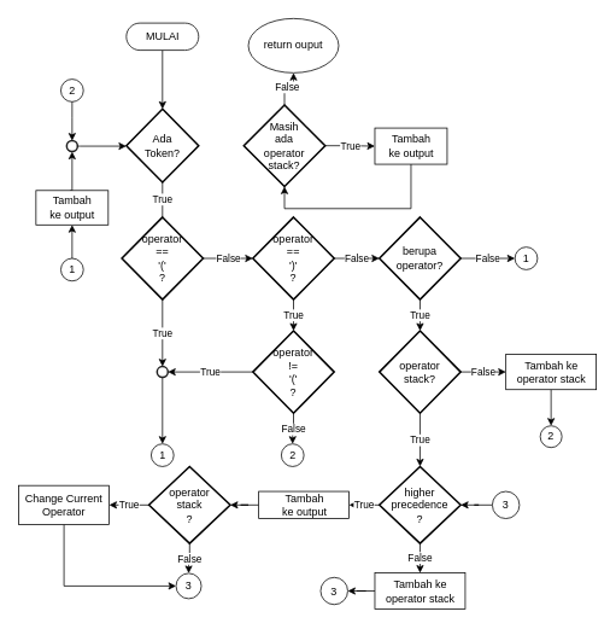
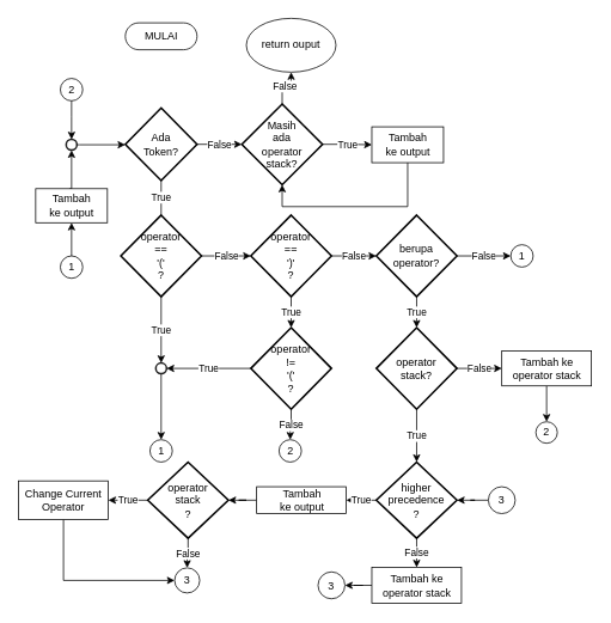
  <mxCell id="0" />
  <mxCell id="1" parent="0" />
- <mxCell id="2" style="edgeStyle=orthogonalEdgeStyle;rounded=0;orthogonalLoop=1;jettySize=auto;html=1;" parent="1" source="3" target="6" edge="1"><mxGeometry relative="1" as="geometry" /></mxCell>
  <mxCell id="3" value="MULAI" style="html=1;dashed=0;whitespace=wrap;shape=mxgraph.dfd.start" parent="1" vertex="1"><mxGeometry x="139" y="25" width="80" height="30" as="geometry" /></mxCell>
+ <mxCell id="4" value="False" style="edgeStyle=orthogonalEdgeStyle;rounded=0;orthogonalLoop=1;jettySize=auto;html=1;entryX=0;entryY=0.5;entryDx=0;entryDy=0;entryPerimeter=0;" parent="1" source="6" target="26" edge="1"><mxGeometry relative="1" as="geometry" /></mxCell>
  <mxCell id="5" value="True" style="edgeStyle=orthogonalEdgeStyle;rounded=0;orthogonalLoop=1;jettySize=auto;html=1;endArrow=none;" parent="1" source="6" target="9" edge="1"><mxGeometry relative="1" as="geometry" /></mxCell>
  <mxCell id="6" value="Ada&lt;br&gt;Token?" style="strokeWidth=2;html=1;shape=mxgraph.flowchart.decision;whiteSpace=wrap;" parent="1" vertex="1"><mxGeometry x="139" y="120" width="80" height="81" as="geometry" /></mxCell>
  <mxCell id="7" value="False" style="edgeStyle=orthogonalEdgeStyle;rounded=0;orthogonalLoop=1;jettySize=auto;html=1;" parent="1" source="9" target="12" edge="1"><mxGeometry relative="1" as="geometry" /></mxCell>
  <mxCell id="8" value="True" style="edgeStyle=orthogonalEdgeStyle;rounded=0;orthogonalLoop=1;jettySize=auto;html=1;entryX=0.5;entryY=0;entryDx=0;entryDy=0;entryPerimeter=0;" parent="1" source="9" target="56" edge="1"><mxGeometry relative="1" as="geometry"><mxPoint x="179" y="400" as="targetPoint" /></mxGeometry></mxCell>
  <mxCell id="9" value="operator&lt;br&gt;==&lt;br&gt;'('&lt;br&gt;?" style="strokeWidth=2;html=1;shape=mxgraph.flowchart.decision;whiteSpace=wrap;" parent="1" vertex="1"><mxGeometry x="134" y="239.5" width="90" height="91" as="geometry" /></mxCell>
  <mxCell id="10" value="False" style="edgeStyle=orthogonalEdgeStyle;rounded=0;orthogonalLoop=1;jettySize=auto;html=1;" parent="1" source="12" target="17" edge="1"><mxGeometry relative="1" as="geometry" /></mxCell>
  <mxCell id="11" value="True" style="edgeStyle=orthogonalEdgeStyle;rounded=0;orthogonalLoop=1;jettySize=auto;html=1;" parent="1" source="12" target="14" edge="1"><mxGeometry relative="1" as="geometry" /></mxCell>
  <mxCell id="12" value="operator&lt;br&gt;==&lt;br&gt;')'&lt;br&gt;?" style="strokeWidth=2;html=1;shape=mxgraph.flowchart.decision;whiteSpace=wrap;" parent="1" vertex="1"><mxGeometry x="279" y="239.5" width="90" height="91" as="geometry" /></mxCell>
  <mxCell id="13" value="False" style="edgeStyle=orthogonalEdgeStyle;rounded=0;orthogonalLoop=1;jettySize=auto;html=1;" parent="1" source="14" target="34" edge="1"><mxGeometry relative="1" as="geometry"><mxPoint x="324" y="540.5" as="targetPoint" /></mxGeometry></mxCell>
  <mxCell id="14" value="operator&lt;br&gt;!=&lt;br&gt;'('&lt;br&gt;?" style="strokeWidth=2;html=1;shape=mxgraph.flowchart.decision;whiteSpace=wrap;" parent="1" vertex="1"><mxGeometry x="279" y="365" width="90" height="91" as="geometry" /></mxCell>
  <mxCell id="15" value="True" style="edgeStyle=orthogonalEdgeStyle;rounded=0;orthogonalLoop=1;jettySize=auto;html=1;" parent="1" source="17" target="20" edge="1"><mxGeometry relative="1" as="geometry" /></mxCell>
  <mxCell id="16" value="False" style="edgeStyle=orthogonalEdgeStyle;rounded=0;orthogonalLoop=1;jettySize=auto;html=1;entryX=0;entryY=0.5;entryDx=0;entryDy=0;" parent="1" source="17" target="58" edge="1"><mxGeometry relative="1" as="geometry"><mxPoint x="565.004" y="281.276" as="targetPoint" /></mxGeometry></mxCell>
  <mxCell id="17" value="berupa&lt;br&gt;operator?" style="strokeWidth=2;html=1;shape=mxgraph.flowchart.decision;whiteSpace=wrap;" parent="1" vertex="1"><mxGeometry x="419" y="239.5" width="90" height="91" as="geometry" /></mxCell>
  <mxCell id="18" value="True" style="edgeStyle=orthogonalEdgeStyle;rounded=0;orthogonalLoop=1;jettySize=auto;html=1;" parent="1" source="20" target="23" edge="1"><mxGeometry relative="1" as="geometry" /></mxCell>
  <mxCell id="19" value="False" style="edgeStyle=orthogonalEdgeStyle;rounded=0;orthogonalLoop=1;jettySize=auto;html=1;" parent="1" source="20" target="38" edge="1"><mxGeometry relative="1" as="geometry" /></mxCell>
  <mxCell id="20" value="operator&lt;br&gt;stack?" style="strokeWidth=2;html=1;shape=mxgraph.flowchart.decision;whiteSpace=wrap;" parent="1" vertex="1"><mxGeometry x="419" y="365" width="90" height="91" as="geometry" /></mxCell>
  <mxCell id="21" value="True" style="edgeStyle=orthogonalEdgeStyle;rounded=0;orthogonalLoop=1;jettySize=auto;html=1;" parent="1" source="23" target="43" edge="1"><mxGeometry relative="1" as="geometry" /></mxCell>
  <mxCell id="22" value="False" style="edgeStyle=orthogonalEdgeStyle;rounded=0;orthogonalLoop=1;jettySize=auto;html=1;" parent="1" source="23" target="41" edge="1"><mxGeometry relative="1" as="geometry" /></mxCell>
  <mxCell id="23" value="higher precedence&lt;br&gt;?" style="strokeWidth=2;html=1;shape=mxgraph.flowchart.decision;whiteSpace=wrap;" parent="1" vertex="1"><mxGeometry x="419" y="515" width="90" height="85" as="geometry" /></mxCell>
  <mxCell id="24" value="False" style="edgeStyle=orthogonalEdgeStyle;rounded=0;orthogonalLoop=1;jettySize=auto;html=1;" parent="1" source="26" target="29" edge="1"><mxGeometry relative="1" as="geometry" /></mxCell>
  <mxCell id="25" value="True" style="edgeStyle=orthogonalEdgeStyle;rounded=0;orthogonalLoop=1;jettySize=auto;html=1;exitX=1;exitY=0.5;exitDx=0;exitDy=0;exitPerimeter=0;entryX=0;entryY=0.5;entryDx=0;entryDy=0;" parent="1" source="26" target="28" edge="1"><mxGeometry relative="1" as="geometry" /></mxCell>
  <mxCell id="26" value="Masih&lt;br&gt;ada&lt;br&gt;operator&lt;br&gt;stack?" style="strokeWidth=2;html=1;shape=mxgraph.flowchart.decision;whiteSpace=wrap;" parent="1" vertex="1"><mxGeometry x="269" y="115.5" width="90" height="90" as="geometry" /></mxCell>
  <mxCell id="27" style="edgeStyle=orthogonalEdgeStyle;rounded=0;orthogonalLoop=1;jettySize=auto;html=1;entryX=0.5;entryY=1;entryDx=0;entryDy=0;entryPerimeter=0;exitX=0.5;exitY=1;exitDx=0;exitDy=0;" parent="1" source="28" target="26" edge="1"><mxGeometry relative="1" as="geometry"><Array as="points"><mxPoint x="454" y="230" /><mxPoint x="314" y="230" /></Array></mxGeometry></mxCell>
  <mxCell id="28" value="Tambah&lt;br&gt;ke output" style="html=1;dashed=0;whitespace=wrap;" parent="1" vertex="1"><mxGeometry x="414" y="141" width="80" height="40" as="geometry" /></mxCell>
  <mxCell id="29" value="return ouput" style="ellipse;whiteSpace=wrap;html=1;" parent="1" vertex="1"><mxGeometry x="274" y="20" width="100" height="60" as="geometry" /></mxCell>
  <mxCell id="30" value="" style="edgeStyle=orthogonalEdgeStyle;rounded=0;orthogonalLoop=1;jettySize=auto;html=1;entryX=0.5;entryY=1;entryDx=0;entryDy=0;exitX=0.5;exitY=0;exitDx=0;exitDy=0;" parent="1" source="59" target="32" edge="1"><mxGeometry relative="1" as="geometry"><mxPoint x="77" y="295" as="targetPoint" /><mxPoint x="79" y="290.5" as="sourcePoint" /></mxGeometry></mxCell>
  <mxCell id="31" value="" style="edgeStyle=orthogonalEdgeStyle;rounded=0;orthogonalLoop=1;jettySize=auto;html=1;entryX=0.5;entryY=1;entryDx=0;entryDy=0;entryPerimeter=0;exitX=0.5;exitY=0;exitDx=0;exitDy=0;" parent="1" source="32" target="53" edge="1"><mxGeometry relative="1" as="geometry"><Array as="points"><mxPoint x="77" y="235" /><mxPoint x="79" y="235" /></Array></mxGeometry></mxCell>
  <mxCell id="32" value="Tambah&lt;br&gt;ke output" style="html=1;dashed=0;whitespace=wrap;" parent="1" vertex="1"><mxGeometry x="39" y="210" width="80" height="38" as="geometry" /></mxCell>
  <mxCell id="33" value="1" style="ellipse;whiteSpace=wrap;html=1;aspect=fixed;" parent="1" vertex="1"><mxGeometry x="166.5" y="490" width="25" height="25" as="geometry" /></mxCell>
  <mxCell id="34" value="2" style="ellipse;whiteSpace=wrap;html=1;aspect=fixed;" parent="1" vertex="1"><mxGeometry x="310.5" y="490" width="25" height="25" as="geometry" /></mxCell>
  <mxCell id="35" value="" style="edgeStyle=orthogonalEdgeStyle;rounded=0;orthogonalLoop=1;jettySize=auto;html=1;exitX=1;exitY=0.5;exitDx=0;exitDy=0;exitPerimeter=0;" parent="1" source="53" target="6" edge="1"><mxGeometry relative="1" as="geometry"><Array as="points"><mxPoint x="88" y="161" /><mxPoint x="88" y="161" /></Array></mxGeometry></mxCell>
  <mxCell id="36" value="2" style="ellipse;whiteSpace=wrap;html=1;aspect=fixed;" parent="1" vertex="1"><mxGeometry x="66.5" y="87" width="25" height="25" as="geometry" /></mxCell>
  <mxCell id="37" value="" style="edgeStyle=orthogonalEdgeStyle;rounded=0;orthogonalLoop=1;jettySize=auto;html=1;" parent="1" source="38" target="39" edge="1"><mxGeometry relative="1" as="geometry"><mxPoint x="619" y="515.5" as="targetPoint" /></mxGeometry></mxCell>
  <mxCell id="38" value="Tambah ke&lt;br&gt;operator stack" style="html=1;dashed=0;whitespace=wrap;" parent="1" vertex="1"><mxGeometry x="559" y="391" width="100" height="39" as="geometry" /></mxCell>
  <mxCell id="39" value="2" style="ellipse;whiteSpace=wrap;html=1;aspect=fixed;" parent="1" vertex="1"><mxGeometry x="597" y="470" width="24" height="24" as="geometry" /></mxCell>
  <mxCell id="40" value="" style="edgeStyle=orthogonalEdgeStyle;rounded=0;orthogonalLoop=1;jettySize=auto;html=1;" parent="1" source="41" target="47" edge="1"><mxGeometry relative="1" as="geometry" /></mxCell>
  <mxCell id="41" value="Tambah ke&lt;br&gt;operator stack" style="html=1;dashed=0;whitespace=wrap;" parent="1" vertex="1"><mxGeometry x="414" y="632.5" width="100" height="40" as="geometry" /></mxCell>
  <mxCell id="42" value="" style="edgeStyle=orthogonalEdgeStyle;rounded=0;orthogonalLoop=1;jettySize=auto;html=1;" parent="1" source="43" target="50" edge="1"><mxGeometry relative="1" as="geometry" /></mxCell>
  <mxCell id="43" value="Tambah&lt;br&gt;ke output" style="html=1;dashed=0;whitespace=wrap;" parent="1" vertex="1"><mxGeometry x="285.5" y="542.5" width="100" height="30" as="geometry" /></mxCell>
  <mxCell id="44" value="" style="edgeStyle=orthogonalEdgeStyle;rounded=0;orthogonalLoop=1;jettySize=auto;html=1;" parent="1" source="45" target="23" edge="1"><mxGeometry relative="1" as="geometry" /></mxCell>
  <mxCell id="45" value="3" style="ellipse;whiteSpace=wrap;html=1;aspect=fixed;" parent="1" vertex="1"><mxGeometry x="544" y="542.5" width="30" height="30" as="geometry" /></mxCell>
  <mxCell id="46" value="3" style="ellipse;whiteSpace=wrap;html=1;aspect=fixed;" parent="1" vertex="1"><mxGeometry x="194" y="633" width="28" height="28" as="geometry" /></mxCell>
  <mxCell id="47" value="3" style="ellipse;whiteSpace=wrap;html=1;aspect=fixed;" parent="1" vertex="1"><mxGeometry x="354" y="637.5" width="30" height="30" as="geometry" /></mxCell>
  <mxCell id="48" value="True" style="edgeStyle=orthogonalEdgeStyle;rounded=0;orthogonalLoop=1;jettySize=auto;html=1;" parent="1" source="50" target="52" edge="1"><mxGeometry relative="1" as="geometry" /></mxCell>
  <mxCell id="49" value="False" style="edgeStyle=orthogonalEdgeStyle;rounded=0;orthogonalLoop=1;jettySize=auto;html=1;" parent="1" source="50" target="46" edge="1"><mxGeometry relative="1" as="geometry" /></mxCell>
  <mxCell id="50" value="operator&lt;br&gt;stack&lt;br&gt;?" style="strokeWidth=2;html=1;shape=mxgraph.flowchart.decision;whiteSpace=wrap;" parent="1" vertex="1"><mxGeometry x="164" y="515" width="90" height="85" as="geometry" /></mxCell>
  <mxCell id="51" style="edgeStyle=orthogonalEdgeStyle;rounded=0;orthogonalLoop=1;jettySize=auto;html=1;entryX=0;entryY=0.5;entryDx=0;entryDy=0;exitX=0.5;exitY=1;exitDx=0;exitDy=0;" parent="1" source="52" target="46" edge="1"><mxGeometry relative="1" as="geometry" /></mxCell>
  <mxCell id="52" value="Change Current Operator" style="rounded=0;whiteSpace=wrap;html=1;" parent="1" vertex="1"><mxGeometry x="20" y="536" width="100" height="43" as="geometry" /></mxCell>
  <mxCell id="53" value="" style="html=1;verticalLabelPosition=bottom;labelBackgroundColor=#ffffff;verticalAlign=top;shadow=0;dashed=0;strokeWidth=2;shape=mxgraph.ios7.misc.circle;strokeColor=#222222;fillColor=none;" parent="1" vertex="1"><mxGeometry x="73" y="155" width="12" height="12" as="geometry" /></mxCell>
  <mxCell id="54" value="" style="edgeStyle=orthogonalEdgeStyle;rounded=0;orthogonalLoop=1;jettySize=auto;html=1;exitX=0.5;exitY=1;exitDx=0;exitDy=0;" parent="1" source="36" target="53" edge="1"><mxGeometry relative="1" as="geometry"><Array as="points"><mxPoint x="79" y="130" /><mxPoint x="79" y="130" /></Array><mxPoint x="79.167" y="96.167" as="sourcePoint" /><mxPoint x="187" y="161.167" as="targetPoint" /></mxGeometry></mxCell>
  <mxCell id="55" style="edgeStyle=orthogonalEdgeStyle;rounded=0;orthogonalLoop=1;jettySize=auto;html=1;entryX=0.5;entryY=0;entryDx=0;entryDy=0;" parent="1" source="56" target="33" edge="1"><mxGeometry relative="1" as="geometry" /></mxCell>
  <mxCell id="56" value="" style="html=1;verticalLabelPosition=bottom;labelBackgroundColor=#ffffff;verticalAlign=top;shadow=0;dashed=0;strokeWidth=2;shape=mxgraph.ios7.misc.circle;strokeColor=#222222;fillColor=none;" parent="1" vertex="1"><mxGeometry x="173" y="404.5" width="12" height="12" as="geometry" /></mxCell>
  <mxCell id="57" value="True" style="edgeStyle=orthogonalEdgeStyle;rounded=0;orthogonalLoop=1;jettySize=auto;html=1;" parent="1" source="14" target="56" edge="1"><mxGeometry relative="1" as="geometry"><mxPoint x="164" y="495" as="targetPoint" /><mxPoint x="279" y="410.241" as="sourcePoint" /></mxGeometry></mxCell>
  <mxCell id="58" value="1" style="ellipse;whiteSpace=wrap;html=1;aspect=fixed;" parent="1" vertex="1"><mxGeometry x="569" y="272.5" width="25" height="25" as="geometry" /></mxCell>
  <mxCell id="59" value="1" style="ellipse;whiteSpace=wrap;html=1;aspect=fixed;" parent="1" vertex="1"><mxGeometry x="66.5" y="285" width="25" height="25" as="geometry" /></mxCell>
